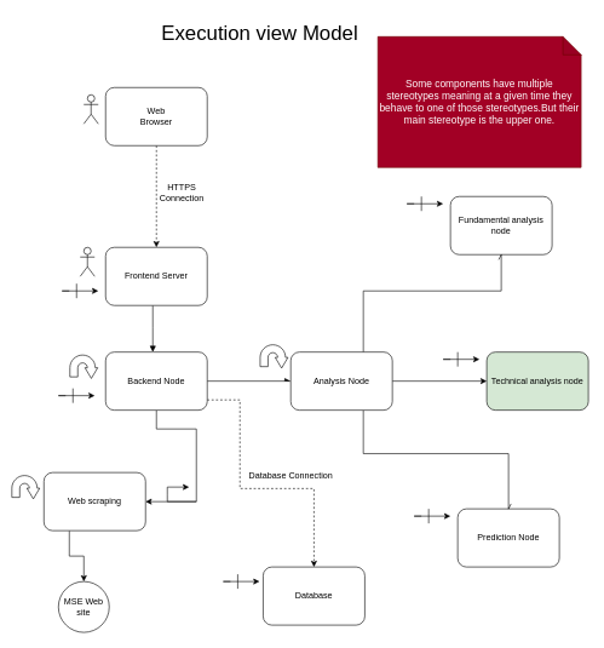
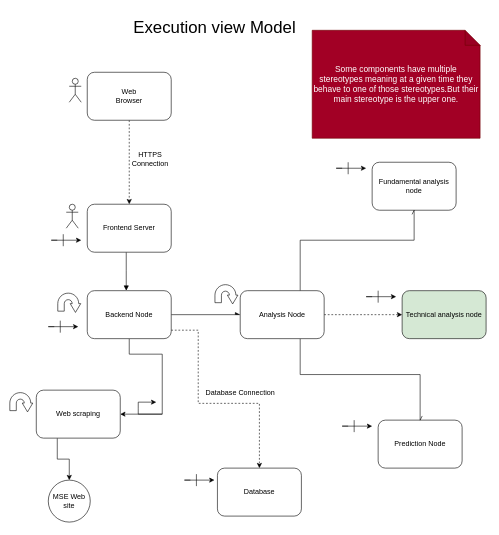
  <mxCell id="0" />
  <mxCell id="1" parent="0" />
  <mxCell id="2" style="edgeStyle=orthogonalEdgeStyle;rounded=0;orthogonalLoop=1;jettySize=auto;html=1;exitX=0.5;exitY=1;exitDx=0;exitDy=0;dashed=1;" parent="1" source="3" target="6" edge="1"><mxGeometry relative="1" as="geometry" /></mxCell>
  <mxCell id="3" value="&lt;font face=&quot;Helvetica&quot;&gt;Web&lt;br&gt;Browser&lt;/font&gt;" style="rounded=1;whiteSpace=wrap;html=1;hachureGap=4;fontFamily=Architects Daughter;fontSource=https%3A%2F%2Ffonts.googleapis.com%2Fcss%3Ffamily%3DArchitects%2BDaughter;" parent="1" vertex="1"><mxGeometry x="144.98" y="120" width="140" height="80" as="geometry" /></mxCell>
  <mxCell id="4" value="" style="shape=umlActor;verticalLabelPosition=bottom;verticalAlign=top;html=1;outlineConnect=0;hachureGap=4;fontFamily=Architects Daughter;fontSource=https%3A%2F%2Ffonts.googleapis.com%2Fcss%3Ffamily%3DArchitects%2BDaughter;" parent="1" vertex="1"><mxGeometry x="114.96" y="130" width="20" height="40" as="geometry" /></mxCell>
  <mxCell id="5" style="edgeStyle=orthogonalEdgeStyle;rounded=0;orthogonalLoop=1;jettySize=auto;html=1;endArrow=block;endFill=1;" edge="1" parent="1" source="6" target="21"><mxGeometry relative="1" as="geometry"><Array as="points"><mxPoint x="210" y="450" /><mxPoint x="210" y="450" /></Array></mxGeometry></mxCell>
  <mxCell id="6" value="&lt;font face=&quot;Helvetica&quot;&gt;Frontend Server&lt;/font&gt;" style="rounded=1;whiteSpace=wrap;html=1;hachureGap=4;fontFamily=Architects Daughter;fontSource=https%3A%2F%2Ffonts.googleapis.com%2Fcss%3Ffamily%3DArchitects%2BDaughter;" parent="1" vertex="1"><mxGeometry x="144.98" y="340" width="140" height="80" as="geometry" /></mxCell>
  <mxCell id="7" value="HTTPS Connection" style="text;html=1;align=center;verticalAlign=middle;whiteSpace=wrap;rounded=0;" parent="1" vertex="1"><mxGeometry x="220" y="250" width="60" height="30" as="geometry" /></mxCell>
  <mxCell id="8" value="&lt;font face=&quot;Helvetica&quot;&gt;Database&lt;/font&gt;" style="rounded=1;whiteSpace=wrap;html=1;hachureGap=4;fontFamily=Architects Daughter;fontSource=https%3A%2F%2Ffonts.googleapis.com%2Fcss%3Ffamily%3DArchitects%2BDaughter;" parent="1" vertex="1"><mxGeometry x="362.02" y="780" width="140" height="80" as="geometry" /></mxCell>
  <mxCell id="9" value="" style="endArrow=classic;html=1;rounded=0;" parent="1" edge="1"><mxGeometry width="50" height="50" relative="1" as="geometry"><mxPoint x="90" y="544.14" as="sourcePoint" /><mxPoint x="130" y="544.14" as="targetPoint" /><Array as="points"><mxPoint x="80" y="544.14" /></Array></mxGeometry></mxCell>
  <mxCell id="10" value="" style="endArrow=none;html=1;rounded=0;" parent="1" edge="1"><mxGeometry width="50" height="50" relative="1" as="geometry"><mxPoint x="100" y="554.14" as="sourcePoint" /><mxPoint x="100" y="534.14" as="targetPoint" /><Array as="points"><mxPoint x="100" y="544.14" /></Array></mxGeometry></mxCell>
  <mxCell id="11" style="edgeStyle=orthogonalEdgeStyle;rounded=0;orthogonalLoop=1;jettySize=auto;html=1;exitX=0.25;exitY=1;exitDx=0;exitDy=0;entryX=0.5;entryY=0;entryDx=0;entryDy=0;" parent="1" source="13" target="17" edge="1"><mxGeometry relative="1" as="geometry" /></mxCell>
  <mxCell id="12" style="edgeStyle=orthogonalEdgeStyle;rounded=0;orthogonalLoop=1;jettySize=auto;html=1;startArrow=classic;startFill=1;endArrow=none;endFill=0;" edge="1" parent="1" source="13" target="21"><mxGeometry relative="1" as="geometry"><Array as="points"><mxPoint x="270" y="690" /><mxPoint x="270" y="590" /><mxPoint x="215" y="590" /></Array></mxGeometry></mxCell>
  <mxCell id="13" value="Web scraping" style="rounded=1;whiteSpace=wrap;html=1;hachureGap=4;fontFamily=Helvetica;" parent="1" vertex="1"><mxGeometry x="60" y="650" width="140" height="80" as="geometry" /></mxCell>
  <mxCell id="14" value="" style="endArrow=classic;html=1;rounded=0;" parent="1" edge="1"><mxGeometry width="50" height="50" relative="1" as="geometry"><mxPoint x="94.96" y="400" as="sourcePoint" /><mxPoint x="134.96" y="400" as="targetPoint" /><Array as="points"><mxPoint x="84.96" y="400" /></Array></mxGeometry></mxCell>
  <mxCell id="15" value="" style="endArrow=none;html=1;rounded=0;" parent="1" edge="1"><mxGeometry width="50" height="50" relative="1" as="geometry"><mxPoint x="104.96" y="410" as="sourcePoint" /><mxPoint x="104.96" y="390" as="targetPoint" /><Array as="points"><mxPoint x="104.96" y="400" /></Array></mxGeometry></mxCell>
  <mxCell id="16" value="&lt;font face=&quot;Helvetica&quot;&gt;Technical analysis node&lt;/font&gt;" style="rounded=1;whiteSpace=wrap;html=1;hachureGap=4;fontFamily=Architects Daughter;fontSource=https%3A%2F%2Ffonts.googleapis.com%2Fcss%3Ffamily%3DArchitects%2BDaughter;fillColor=#d5e8d4;" parent="1" vertex="1"><mxGeometry x="670" y="484.14" width="140" height="80" as="geometry" /></mxCell>
  <mxCell id="17" value="MSE Web site" style="ellipse;whiteSpace=wrap;html=1;aspect=fixed;" parent="1" vertex="1"><mxGeometry x="80" y="800" width="70" height="70" as="geometry" /></mxCell>
  <mxCell id="18" value="&lt;font face=&quot;Helvetica&quot;&gt;Fundamental analysis node&lt;/font&gt;" style="rounded=1;whiteSpace=wrap;html=1;hachureGap=4;fontFamily=Architects Daughter;fontSource=https%3A%2F%2Ffonts.googleapis.com%2Fcss%3Ffamily%3DArchitects%2BDaughter;" parent="1" vertex="1"><mxGeometry x="620" y="270" width="140" height="80" as="geometry" /></mxCell>
  <mxCell id="19" style="edgeStyle=orthogonalEdgeStyle;rounded=0;orthogonalLoop=1;jettySize=auto;html=1;endArrow=async;endFill=1;" edge="1" parent="1" source="21" target="31"><mxGeometry relative="1" as="geometry" /></mxCell>
  <mxCell id="20" style="edgeStyle=orthogonalEdgeStyle;rounded=0;orthogonalLoop=1;jettySize=auto;html=1;dashed=1;" edge="1" parent="1" source="21" target="8"><mxGeometry relative="1" as="geometry"><Array as="points"><mxPoint x="330" y="550" /><mxPoint x="330" y="672" /><mxPoint x="432" y="672" /></Array></mxGeometry></mxCell>
  <mxCell id="21" value="&lt;font face=&quot;Helvetica&quot;&gt;Backend Node&lt;/font&gt;" style="rounded=1;whiteSpace=wrap;html=1;hachureGap=4;fontFamily=Architects Daughter;fontSource=https%3A%2F%2Ffonts.googleapis.com%2Fcss%3Ffamily%3DArchitects%2BDaughter;" vertex="1" parent="1"><mxGeometry x="144.98" y="484.14" width="140" height="80" as="geometry" /></mxCell>
  <mxCell id="22" value="" style="html=1;shadow=0;dashed=0;align=center;verticalAlign=middle;shape=mxgraph.arrows2.uTurnArrow;dy=5.41;arrowHead=17.57;dx2=14.68;rotation=90;aspect=fixed;" vertex="1" parent="1"><mxGeometry x="99.96" y="484.14" width="30.04" height="38.29" as="geometry" /></mxCell>
  <mxCell id="23" value="" style="html=1;shadow=0;dashed=0;align=center;verticalAlign=middle;shape=mxgraph.arrows2.uTurnArrow;dy=5.41;arrowHead=17.57;dx2=14.68;rotation=90;aspect=fixed;" vertex="1" parent="1"><mxGeometry x="20" y="650" width="30.04" height="38.29" as="geometry" /></mxCell>
  <mxCell id="24" value="" style="endArrow=classic;html=1;rounded=0;" edge="1" parent="1"><mxGeometry width="50" height="50" relative="1" as="geometry"><mxPoint x="317" y="800" as="sourcePoint" /><mxPoint x="357" y="800" as="targetPoint" /><Array as="points"><mxPoint x="307" y="800" /></Array></mxGeometry></mxCell>
  <mxCell id="25" value="" style="endArrow=none;html=1;rounded=0;" edge="1" parent="1"><mxGeometry width="50" height="50" relative="1" as="geometry"><mxPoint x="327" y="810" as="sourcePoint" /><mxPoint x="327" y="790" as="targetPoint" /><Array as="points"><mxPoint x="327" y="800" /></Array></mxGeometry></mxCell>
  <mxCell id="26" value="&lt;span style=&quot;text-wrap: nowrap;&quot;&gt;Prediction Node&lt;/span&gt;" style="rounded=1;whiteSpace=wrap;html=1;" vertex="1" parent="1"><mxGeometry x="630" y="700" width="140" height="80" as="geometry" /></mxCell>
  <mxCell id="27" value="" style="shape=umlActor;verticalLabelPosition=bottom;verticalAlign=top;html=1;outlineConnect=0;hachureGap=4;fontFamily=Architects Daughter;fontSource=https%3A%2F%2Ffonts.googleapis.com%2Fcss%3Ffamily%3DArchitects%2BDaughter;" vertex="1" parent="1"><mxGeometry x="109.98" y="340" width="20" height="40" as="geometry" /></mxCell>
  <mxCell id="28" style="edgeStyle=orthogonalEdgeStyle;rounded=0;orthogonalLoop=1;jettySize=auto;html=1;endArrow=openAsync;endFill=0;" edge="1" parent="1" source="31" target="18"><mxGeometry relative="1" as="geometry"><Array as="points"><mxPoint x="500" y="400" /><mxPoint x="690" y="400" /></Array></mxGeometry></mxCell>
  <mxCell id="29" style="edgeStyle=orthogonalEdgeStyle;rounded=0;orthogonalLoop=1;jettySize=auto;html=1;endArrow=openAsync;endFill=0;" edge="1" parent="1" source="31" target="26"><mxGeometry relative="1" as="geometry"><Array as="points"><mxPoint x="500" y="624" /><mxPoint x="700" y="624" /></Array></mxGeometry></mxCell>
- <mxCell id="30" style="edgeStyle=orthogonalEdgeStyle;rounded=0;orthogonalLoop=1;jettySize=auto;html=1;" edge="1" parent="1" source="31" target="16"><mxGeometry relative="1" as="geometry" /></mxCell>
+ <mxCell id="30" style="edgeStyle=orthogonalEdgeStyle;rounded=0;orthogonalLoop=1;jettySize=auto;html=1;dashed=1;" edge="1" parent="1" source="31" target="16"><mxGeometry relative="1" as="geometry" /></mxCell>
  <mxCell id="31" value="&lt;font face=&quot;Helvetica&quot;&gt;Analysis Node&lt;/font&gt;" style="rounded=1;whiteSpace=wrap;html=1;hachureGap=4;fontFamily=Architects Daughter;fontSource=https%3A%2F%2Ffonts.googleapis.com%2Fcss%3Ffamily%3DArchitects%2BDaughter;" vertex="1" parent="1"><mxGeometry x="400" y="484.14" width="140" height="80" as="geometry" /></mxCell>
  <mxCell id="32" value="" style="curved=0;endArrow=classic;html=1;rounded=0;" edge="1" parent="1"><mxGeometry width="50" height="50" relative="1" as="geometry"><mxPoint x="270" y="690" as="sourcePoint" /><mxPoint x="260" y="670" as="targetPoint" /><Array as="points"><mxPoint x="230" y="690" /><mxPoint x="230" y="680" /><mxPoint x="230" y="670" /></Array></mxGeometry></mxCell>
  <mxCell id="33" value="Database Connection" style="text;html=1;align=center;verticalAlign=middle;resizable=0;points=[];autosize=1;strokeColor=none;fillColor=none;" vertex="1" parent="1"><mxGeometry x="330" y="640" width="140" height="30" as="geometry" /></mxCell>
  <mxCell id="34" value="" style="endArrow=classic;html=1;rounded=0;" edge="1" parent="1"><mxGeometry width="50" height="50" relative="1" as="geometry"><mxPoint x="570" y="280" as="sourcePoint" /><mxPoint x="610" y="280" as="targetPoint" /><Array as="points"><mxPoint x="560" y="280" /></Array></mxGeometry></mxCell>
  <mxCell id="35" value="" style="endArrow=none;html=1;rounded=0;" edge="1" parent="1"><mxGeometry width="50" height="50" relative="1" as="geometry"><mxPoint x="580" y="290" as="sourcePoint" /><mxPoint x="580" y="270" as="targetPoint" /><Array as="points"><mxPoint x="580" y="280" /></Array></mxGeometry></mxCell>
  <mxCell id="36" value="" style="endArrow=classic;html=1;rounded=0;" edge="1" parent="1"><mxGeometry width="50" height="50" relative="1" as="geometry"><mxPoint x="620" y="494.14" as="sourcePoint" /><mxPoint x="660" y="494.14" as="targetPoint" /><Array as="points"><mxPoint x="610" y="494.14" /></Array></mxGeometry></mxCell>
  <mxCell id="37" value="" style="endArrow=none;html=1;rounded=0;" edge="1" parent="1"><mxGeometry width="50" height="50" relative="1" as="geometry"><mxPoint x="630" y="504.14" as="sourcePoint" /><mxPoint x="630" y="484.14" as="targetPoint" /><Array as="points"><mxPoint x="630" y="494.14" /></Array></mxGeometry></mxCell>
  <mxCell id="38" value="" style="endArrow=classic;html=1;rounded=0;" edge="1" parent="1"><mxGeometry width="50" height="50" relative="1" as="geometry"><mxPoint x="580" y="710" as="sourcePoint" /><mxPoint x="620" y="710" as="targetPoint" /><Array as="points"><mxPoint x="570" y="710" /></Array></mxGeometry></mxCell>
  <mxCell id="39" value="" style="endArrow=none;html=1;rounded=0;" edge="1" parent="1"><mxGeometry width="50" height="50" relative="1" as="geometry"><mxPoint x="590" y="720" as="sourcePoint" /><mxPoint x="590" y="700" as="targetPoint" /><Array as="points"><mxPoint x="590" y="710" /></Array></mxGeometry></mxCell>
  <mxCell id="40" value="" style="html=1;shadow=0;dashed=0;align=center;verticalAlign=middle;shape=mxgraph.arrows2.uTurnArrow;dy=5.41;arrowHead=17.57;dx2=14.68;rotation=90;aspect=fixed;" vertex="1" parent="1"><mxGeometry x="362.02" y="470" width="30.04" height="38.29" as="geometry" /></mxCell>
  <mxCell id="41" value="&lt;font style=&quot;font-size: 14px;&quot;&gt;Some components have multiple stereotypes meaning at a given time they behave to one of those stereotypes.But their main stereotype is the upper one.&lt;/font&gt;" style="shape=note;backgroundOutline=1;darkOpacity=0.05;size=25;whiteSpace=wrap;html=1;fillColor=#a20025;fontColor=#ffffff;strokeColor=#6F0000;" vertex="1" parent="1"><mxGeometry x="520" y="50" width="280" height="180" as="geometry" /></mxCell>
  <mxCell id="42" value="&lt;font style=&quot;font-size: 28px;&quot;&gt;Execution view Model&lt;/font&gt;" style="text;html=1;align=center;verticalAlign=middle;resizable=0;points=[];autosize=1;strokeColor=none;fillColor=none;" vertex="1" parent="1"><mxGeometry x="212.02" y="20" width="290" height="50" as="geometry" /></mxCell>
